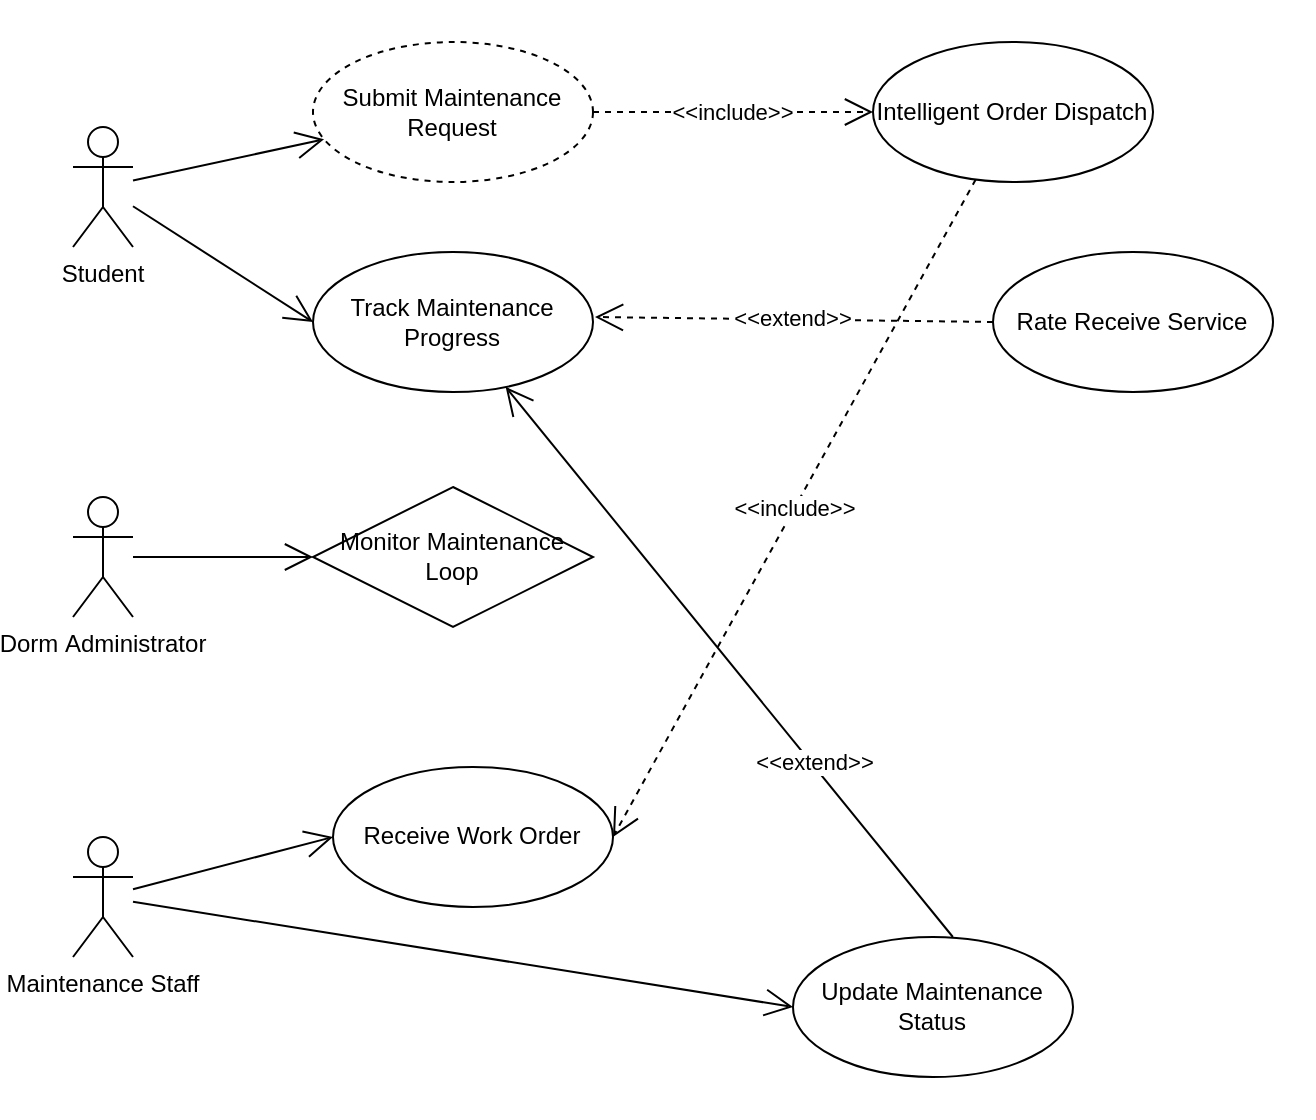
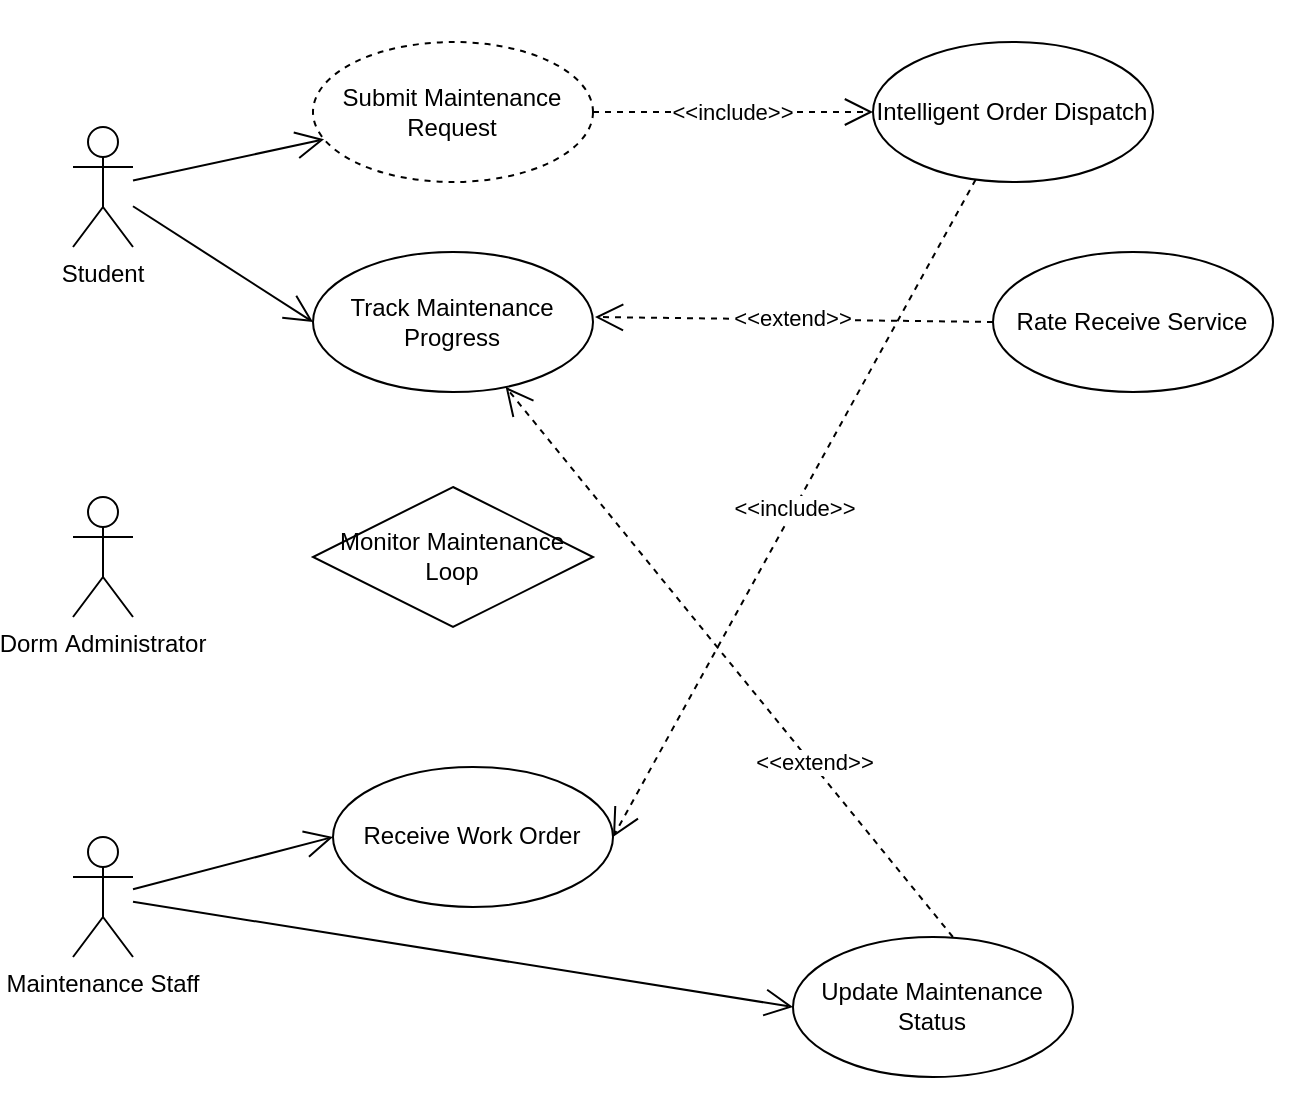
  <mxCell id="0" />
  <mxCell id="1" parent="0" />
  <mxCell id="2" value="Student" style="shape=umlActor;verticalLabelPosition=bottom;verticalAlign=top;html=1;" parent="1" vertex="1"><mxGeometry x="20" y="63" width="30" height="60" as="geometry" /></mxCell>
  <mxCell id="3" value="Dorm&amp;nbsp;&lt;span style=&quot;background-color: transparent; color: light-dark(rgb(0, 0, 0), rgb(255, 255, 255));&quot;&gt;Administrator&lt;/span&gt;" style="shape=umlActor;verticalLabelPosition=bottom;verticalAlign=top;html=1;" parent="1" vertex="1"><mxGeometry x="20" y="248" width="30" height="60" as="geometry" /></mxCell>
  <mxCell id="4" value="Maintenance Staff" style="shape=umlActor;verticalLabelPosition=bottom;verticalAlign=top;html=1;" parent="1" vertex="1"><mxGeometry x="20" y="418" width="30" height="60" as="geometry" /></mxCell>
  <mxCell id="5" value="Submit Maintenance Request" style="ellipse;whiteSpace=wrap;html=1;dashed=1;" parent="1" vertex="1"><mxGeometry x="140" y="20.5" width="140" height="70" as="geometry" /></mxCell>
  <mxCell id="6" value="" style="endArrow=open;endFill=1;endSize=12;html=1;rounded=0;" parent="1" source="2" target="5" edge="1"><mxGeometry width="160" relative="1" as="geometry"><mxPoint x="70" y="138" as="sourcePoint" /><mxPoint x="230" y="138" as="targetPoint" /></mxGeometry></mxCell>
  <mxCell id="7" value="Intelligent Order Dispatch" style="ellipse;whiteSpace=wrap;html=1;" parent="1" vertex="1"><mxGeometry x="420" y="20.5" width="140" height="70" as="geometry" /></mxCell>
  <mxCell id="8" value="Receive Work Order" style="ellipse;whiteSpace=wrap;html=1;" parent="1" vertex="1"><mxGeometry x="150" y="383" width="140" height="70" as="geometry" /></mxCell>
  <mxCell id="9" value="" style="endArrow=open;endFill=1;endSize=12;html=1;rounded=0;entryX=0;entryY=0.5;entryDx=0;entryDy=0;" parent="1" source="4" target="8" edge="1"><mxGeometry width="160" relative="1" as="geometry"><mxPoint x="60" y="288" as="sourcePoint" /><mxPoint x="220" y="288" as="targetPoint" /></mxGeometry></mxCell>
  <mxCell id="10" value="Update Maintenance Status" style="ellipse;whiteSpace=wrap;html=1;" parent="1" vertex="1"><mxGeometry x="380" y="468" width="140" height="70" as="geometry" /></mxCell>
  <mxCell id="11" value="" style="endArrow=open;endFill=1;endSize=12;html=1;rounded=0;entryX=0;entryY=0.5;entryDx=0;entryDy=0;" parent="1" source="4" target="10" edge="1"><mxGeometry width="160" relative="1" as="geometry"><mxPoint x="30" y="548" as="sourcePoint" /><mxPoint x="190" y="548" as="targetPoint" /></mxGeometry></mxCell>
  <mxCell id="12" value="Track Maintenance Progress" style="ellipse;whiteSpace=wrap;html=1;" parent="1" vertex="1"><mxGeometry x="140" y="125.5" width="140" height="70" as="geometry" /></mxCell>
  <mxCell id="13" value="" style="endArrow=open;endFill=1;endSize=12;html=1;rounded=0;entryX=0;entryY=0.5;entryDx=0;entryDy=0;" parent="1" source="2" target="12" edge="1"><mxGeometry width="160" relative="1" as="geometry"><mxPoint x="110" y="138" as="sourcePoint" /><mxPoint x="210" y="138" as="targetPoint" /></mxGeometry></mxCell>
  <mxCell id="14" value="Rate Receive Service" style="ellipse;whiteSpace=wrap;html=1;" parent="1" vertex="1"><mxGeometry x="480" y="125.5" width="140" height="70" as="geometry" /></mxCell>
- <mxCell id="15" value="" style="endArrow=open;endFill=1;endSize=12;html=1;rounded=0;entryX=0;entryY=0.5;entryDx=0;entryDy=0;" parent="1" source="3" target="16" edge="1"><mxGeometry width="160" relative="1" as="geometry"><mxPoint x="80" y="288" as="sourcePoint" /><mxPoint x="150" y="278" as="targetPoint" /></mxGeometry></mxCell>
  <mxCell id="16" value="Monitor Maintenance Loop" style="rhombus;whiteSpace=wrap;html=1;" parent="1" vertex="1"><mxGeometry x="140" y="243" width="140" height="70" as="geometry" /></mxCell>
  <mxCell id="17" value="&amp;lt;&amp;lt;extend&amp;gt;&amp;gt;" style="endArrow=open;endSize=12;dashed=1;html=1;rounded=0;exitX=0;exitY=0.5;exitDx=0;exitDy=0;" edge="1" parent="1" source="14"><mxGeometry width="160" relative="1" as="geometry"><mxPoint x="290" y="198" as="sourcePoint" /><mxPoint x="281" y="158" as="targetPoint" /></mxGeometry></mxCell>
  <mxCell id="18" value="&amp;lt;&amp;lt;include&amp;gt;&amp;gt;" style="endArrow=open;endSize=12;dashed=1;html=1;rounded=0;exitX=1;exitY=0.5;exitDx=0;exitDy=0;entryX=0;entryY=0.5;entryDx=0;entryDy=0;" edge="1" parent="1" source="5" target="7"><mxGeometry width="160" relative="1" as="geometry"><mxPoint x="300" y="88" as="sourcePoint" /><mxPoint x="460" y="88" as="targetPoint" /></mxGeometry></mxCell>
  <mxCell id="19" value="&amp;lt;&amp;lt;include&amp;gt;&amp;gt;" style="endArrow=open;endSize=12;dashed=1;html=1;rounded=0;" edge="1" parent="1" source="7"><mxGeometry width="160" relative="1" as="geometry"><mxPoint x="330" y="448" as="sourcePoint" /><mxPoint x="290" y="418" as="targetPoint" /></mxGeometry></mxCell>
- <mxCell id="20" value="&amp;lt;&amp;lt;extend&amp;gt;&amp;gt;" style="endArrow=open;endSize=12;dashed=0;html=1;rounded=0;exitX=0.571;exitY=0;exitDx=0;exitDy=0;exitPerimeter=0;" edge="1" parent="1" source="10" target="12"><mxGeometry x="-0.375" y="-2" width="160" relative="1" as="geometry"><mxPoint x="400" y="468" as="sourcePoint" /><mxPoint x="450" y="488" as="targetPoint" /><mxPoint as="offset" /></mxGeometry></mxCell>
+ <mxCell id="20" value="&amp;lt;&amp;lt;extend&amp;gt;&amp;gt;" style="endArrow=open;endSize=12;dashed=1;html=1;rounded=0;exitX=0.571;exitY=0;exitDx=0;exitDy=0;exitPerimeter=0;" edge="1" parent="1" source="10" target="12"><mxGeometry x="-0.375" y="-2" width="160" relative="1" as="geometry"><mxPoint x="400" y="468" as="sourcePoint" /><mxPoint x="450" y="488" as="targetPoint" /><mxPoint as="offset" /></mxGeometry></mxCell>
